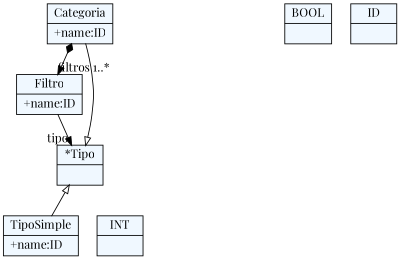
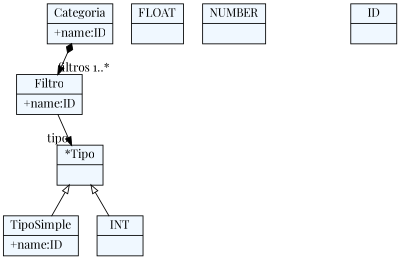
  digraph {
    fontname="Playfair Display"
    fontsize=8
    nodesep=0.3
    node [fillcolor=aliceblue fontname="Playfair Display" shape=record style=filled]
    edge [arrowtail=empty dir=back fontname="Playfair Display"]
    n1 [label="{Categoria|+name:ID\l}"]
    n2 [label="{Filtro|+name:ID\l}"]
    n3 [label="{*Tipo|}"]
    n4 [label="{TipoSimple|+name:ID\l}"]
    n5 [label="{INT|}"]
-   n8 [label="{BOOL|}"]
+   n6 [label="{FLOAT|}"]
+   n7 [label="{NUMBER|}"]
    n9 [label="{ID|}"]
    n1 -> n2 [arrowtail=diamond dir=both headlabel="filtros 1..*"]
    n2 -> n3 [dir=black headlabel="tipo "]
-   n3 -> n1
+   n3 -> n5
    n3 -> n4
  }
